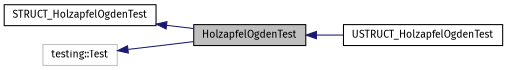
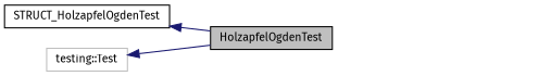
  digraph {
    fontname="Fira Sans"
    rankdir=LR
    node [color=black fillcolor=white fontname="Fira Sans" fontsize=10 shape=record style=filled]
    edge [color=midnightblue dir=back fontname="Fira Sans" fontsize=10 labelfontname=Helvetica labelfontsize=10 style=solid]
    n1 [fillcolor=grey75 fontcolor=black height=0.2 label=HolzapfelOgdenTest width=0.4]
-   n2 [height=0.2 label=USTRUCT_HolzapfelOgdenTest width=0.4]
    n3 [height=0.2 label=STRUCT_HolzapfelOgdenTest width=0.4]
    n4 [color=grey75 height=0.2 label="testing::Test" width=0.4]
-   n1 -> n2
    n3 -> n1
    n4 -> n1
  }
